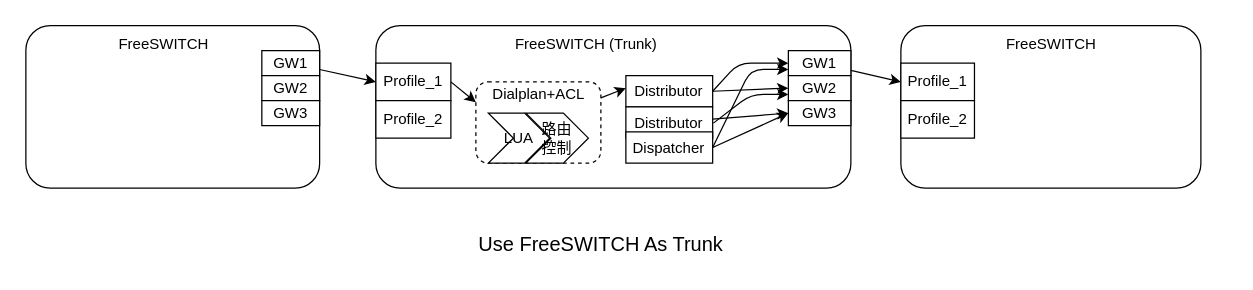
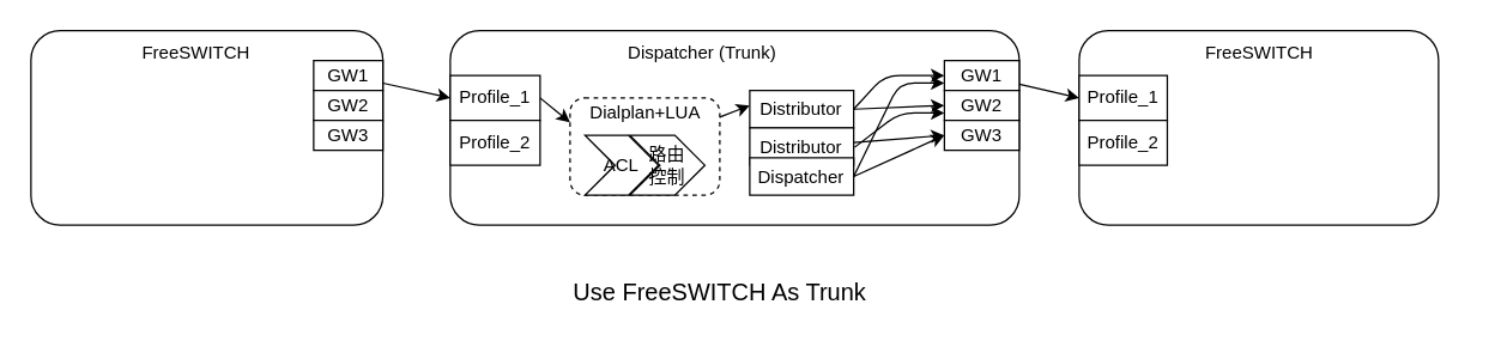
  <mxCell id="0" />
  <mxCell id="1" parent="0" />
  <mxCell id="2" value="" style="group" vertex="1" connectable="0" parent="1"><mxGeometry x="20" y="20" width="960" height="190" as="geometry" /></mxCell>
  <mxCell id="3" value="" style="group" parent="2" vertex="1" connectable="0"><mxGeometry x="700" width="260" height="130" as="geometry" /></mxCell>
  <mxCell id="4" value="" style="rounded=1;whiteSpace=wrap;html=1;" parent="3" vertex="1"><mxGeometry width="240" height="130" as="geometry" /></mxCell>
  <mxCell id="5" value="Profile_1" style="rounded=0;whiteSpace=wrap;html=1;" parent="3" vertex="1"><mxGeometry y="30" width="58.868" height="30" as="geometry" /></mxCell>
  <mxCell id="6" value="Profile_2" style="rounded=0;whiteSpace=wrap;html=1;" parent="3" vertex="1"><mxGeometry y="60" width="58.868" height="30" as="geometry" /></mxCell>
  <mxCell id="7" value="&lt;span style=&quot;&quot;&gt;FreeSWITCH&lt;/span&gt;" style="text;html=1;align=center;verticalAlign=middle;resizable=0;points=[];autosize=1;strokeColor=none;fillColor=none;" parent="3" vertex="1"><mxGeometry x="70.002" width="100" height="30" as="geometry" /></mxCell>
  <mxCell id="8" value="" style="rounded=1;whiteSpace=wrap;html=1;" parent="2" vertex="1"><mxGeometry width="235" height="130" as="geometry" /></mxCell>
  <mxCell id="9" value="&lt;span style=&quot;&quot;&gt;FreeSWITCH&lt;/span&gt;" style="text;html=1;align=center;verticalAlign=middle;resizable=0;points=[];autosize=1;strokeColor=none;fillColor=none;" parent="2" vertex="1"><mxGeometry x="60.004" width="100" height="30" as="geometry" /></mxCell>
  <mxCell id="10" value="GW1" style="rounded=0;whiteSpace=wrap;html=1;" parent="2" vertex="1"><mxGeometry x="188.774" y="20" width="46.226" height="20" as="geometry" /></mxCell>
  <mxCell id="11" value="GW2" style="rounded=0;whiteSpace=wrap;html=1;" parent="2" vertex="1"><mxGeometry x="188.774" y="40" width="46.226" height="20" as="geometry" /></mxCell>
  <mxCell id="12" value="GW3" style="rounded=0;whiteSpace=wrap;html=1;" parent="2" vertex="1"><mxGeometry x="188.774" y="60" width="46.226" height="20" as="geometry" /></mxCell>
  <mxCell id="13" style="edgeStyle=none;html=1;entryX=0;entryY=0.5;entryDx=0;entryDy=0;" parent="2" source="20" target="5" edge="1"><mxGeometry relative="1" as="geometry" /></mxCell>
  <mxCell id="14" value="" style="rounded=1;whiteSpace=wrap;html=1;container=0;" parent="2" vertex="1"><mxGeometry x="280" width="380" height="130" as="geometry" /></mxCell>
- <mxCell id="15" value="&lt;span style=&quot;&quot;&gt;FreeSWITCH (Trunk)&lt;/span&gt;" style="text;html=1;align=center;verticalAlign=middle;resizable=0;points=[];autosize=1;strokeColor=none;fillColor=none;container=0;" parent="2" vertex="1"><mxGeometry x="378.302" width="140" height="30" as="geometry" /></mxCell>
+ <mxCell id="15" value="&lt;span style=&quot;&quot;&gt;Dispatcher (Trunk)&lt;/span&gt;" style="text;html=1;align=center;verticalAlign=middle;resizable=0;points=[];autosize=1;strokeColor=none;fillColor=none;container=0;" parent="2" vertex="1"><mxGeometry x="378.302" width="140" height="30" as="geometry" /></mxCell>
  <mxCell id="16" value="Profile_1" style="rounded=0;whiteSpace=wrap;html=1;container=0;" parent="2" vertex="1"><mxGeometry x="280" y="30" width="60" height="30" as="geometry" /></mxCell>
  <mxCell id="17" style="edgeStyle=none;html=1;entryX=0;entryY=0.5;entryDx=0;entryDy=0;" parent="2" source="10" target="16" edge="1"><mxGeometry relative="1" as="geometry" /></mxCell>
  <mxCell id="18" value="Profile_2" style="rounded=0;whiteSpace=wrap;html=1;container=0;" parent="2" vertex="1"><mxGeometry x="280" y="60" width="60" height="30" as="geometry" /></mxCell>
  <mxCell id="19" value="" style="group" parent="2" vertex="1" connectable="0"><mxGeometry x="610" y="20" width="50" height="60" as="geometry" /></mxCell>
  <mxCell id="20" value="GW1" style="rounded=0;whiteSpace=wrap;html=1;container=0;" parent="19" vertex="1"><mxGeometry width="50.0" height="20" as="geometry" /></mxCell>
  <mxCell id="21" value="GW2" style="rounded=0;whiteSpace=wrap;html=1;container=0;" parent="19" vertex="1"><mxGeometry y="20" width="50.0" height="20" as="geometry" /></mxCell>
  <mxCell id="22" value="GW3" style="rounded=0;whiteSpace=wrap;html=1;container=0;" parent="19" vertex="1"><mxGeometry y="40" width="50.0" height="20" as="geometry" /></mxCell>
  <mxCell id="23" value="" style="group" parent="2" vertex="1" connectable="0"><mxGeometry x="480" y="40" width="69.43" height="70" as="geometry" /></mxCell>
  <mxCell id="24" value="Distributor" style="rounded=0;whiteSpace=wrap;html=1;container=0;" parent="23" vertex="1"><mxGeometry width="69.43" height="25" as="geometry" /></mxCell>
  <mxCell id="25" value="Distributor" style="rounded=0;whiteSpace=wrap;html=1;container=0;" parent="23" vertex="1"><mxGeometry y="25" width="69.43" height="25" as="geometry" /></mxCell>
  <mxCell id="26" value="Dispatcher" style="rounded=0;whiteSpace=wrap;html=1;container=0;" parent="23" vertex="1"><mxGeometry y="45" width="69.43" height="25" as="geometry" /></mxCell>
  <mxCell id="27" style="edgeStyle=none;html=1;exitX=1;exitY=0.5;exitDx=0;exitDy=0;entryX=0;entryY=0.5;entryDx=0;entryDy=0;" parent="2" source="24" target="20" edge="1"><mxGeometry relative="1" as="geometry"><Array as="points"><mxPoint x="570" y="30" /></Array></mxGeometry></mxCell>
  <mxCell id="28" style="edgeStyle=none;html=1;exitX=1;exitY=0.5;exitDx=0;exitDy=0;entryX=0;entryY=0.5;entryDx=0;entryDy=0;" parent="2" source="24" target="21" edge="1"><mxGeometry relative="1" as="geometry" /></mxCell>
  <mxCell id="29" style="edgeStyle=none;html=1;entryX=0;entryY=0.5;entryDx=0;entryDy=0;" parent="2" source="25" target="22" edge="1"><mxGeometry relative="1" as="geometry" /></mxCell>
  <mxCell id="30" style="edgeStyle=none;html=1;entryX=0;entryY=0.75;entryDx=0;entryDy=0;exitX=1;exitY=0.5;exitDx=0;exitDy=0;" parent="2" source="26" target="20" edge="1"><mxGeometry relative="1" as="geometry"><Array as="points"><mxPoint x="580" y="35" /></Array></mxGeometry></mxCell>
  <mxCell id="31" style="edgeStyle=none;html=1;exitX=1;exitY=0.5;exitDx=0;exitDy=0;entryX=0;entryY=0.5;entryDx=0;entryDy=0;" parent="2" source="26" target="22" edge="1"><mxGeometry relative="1" as="geometry" /></mxCell>
  <mxCell id="32" style="edgeStyle=none;html=1;entryX=0;entryY=0.75;entryDx=0;entryDy=0;" parent="2" target="21" edge="1"><mxGeometry relative="1" as="geometry"><mxPoint x="550" y="78" as="sourcePoint" /><Array as="points"><mxPoint x="580" y="55" /></Array></mxGeometry></mxCell>
  <mxCell id="33" style="edgeStyle=none;html=1;" parent="2" source="34" edge="1"><mxGeometry relative="1" as="geometry"><mxPoint x="480" y="50" as="targetPoint" /></mxGeometry></mxCell>
  <mxCell id="34" value="" style="rounded=1;whiteSpace=wrap;html=1;dashed=1;" parent="2" vertex="1"><mxGeometry x="360" y="45" width="100" height="65" as="geometry" /></mxCell>
  <mxCell id="35" style="edgeStyle=none;html=1;exitX=1;exitY=0.5;exitDx=0;exitDy=0;entryX=0;entryY=0.25;entryDx=0;entryDy=0;" parent="2" source="16" target="34" edge="1"><mxGeometry relative="1" as="geometry" /></mxCell>
- <mxCell id="36" value="Dialplan+ACL" style="text;html=1;align=center;verticalAlign=middle;resizable=0;points=[];autosize=1;strokeColor=none;fillColor=none;" parent="2" vertex="1"><mxGeometry x="360" y="40" width="100" height="30" as="geometry" /></mxCell>
+ <mxCell id="36" value="Dialplan+LUA" style="text;html=1;align=center;verticalAlign=middle;resizable=0;points=[];autosize=1;strokeColor=none;fillColor=none;" parent="2" vertex="1"><mxGeometry x="360" y="40" width="100" height="30" as="geometry" /></mxCell>
  <mxCell id="37" value="" style="group" parent="2" vertex="1" connectable="0"><mxGeometry x="370" y="70" width="80" height="40" as="geometry" /></mxCell>
- <mxCell id="38" value="LUA" style="shape=step;perimeter=stepPerimeter;whiteSpace=wrap;html=1;fixedSize=1;" parent="37" vertex="1"><mxGeometry width="49" height="40" as="geometry" /></mxCell>
+ <mxCell id="38" value="ACL" style="shape=step;perimeter=stepPerimeter;whiteSpace=wrap;html=1;fixedSize=1;" parent="37" vertex="1"><mxGeometry width="49" height="40" as="geometry" /></mxCell>
  <mxCell id="39" value="路由&lt;br&gt;控制" style="shape=step;perimeter=stepPerimeter;whiteSpace=wrap;html=1;fixedSize=1;" parent="37" vertex="1"><mxGeometry x="30" width="50" height="40" as="geometry" /></mxCell>
  <mxCell id="40" value="Use FreeSWITCH As Trunk&amp;nbsp;" style="text;html=1;strokeColor=none;fillColor=none;align=center;verticalAlign=middle;whiteSpace=wrap;rounded=0;dashed=1;fontSize=16;" parent="2" vertex="1"><mxGeometry x="315" y="160" width="295" height="30" as="geometry" /></mxCell>
